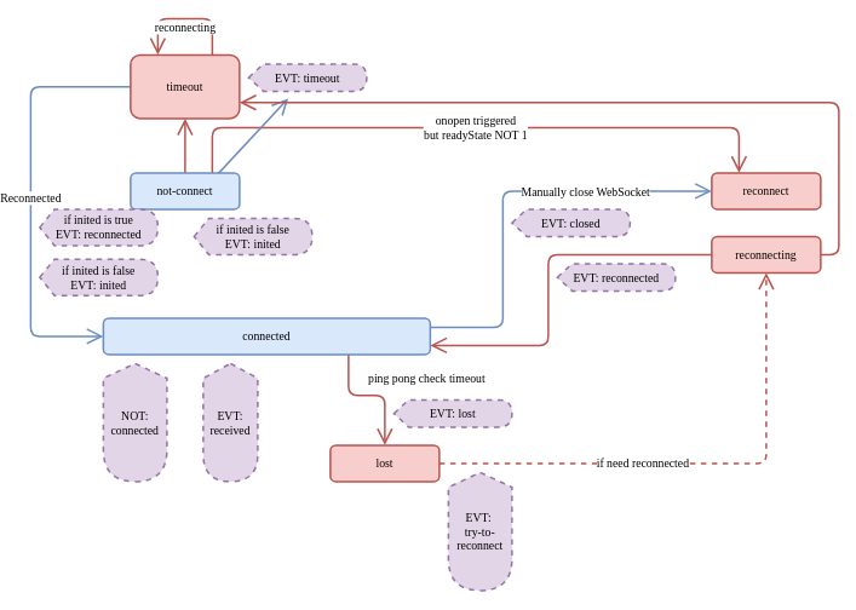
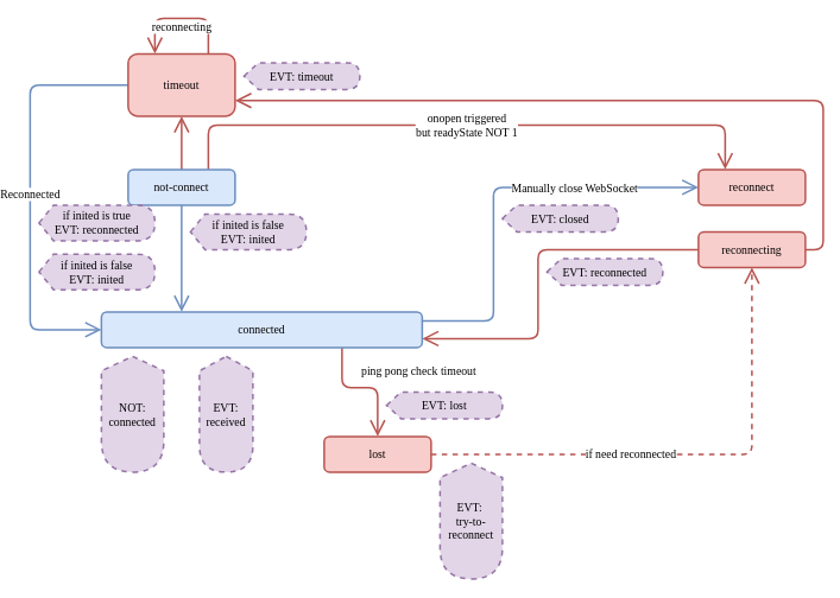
  <mxCell id="0" />
  <mxCell id="1" parent="0" />
  <mxCell id="2" value="onopen triggered&lt;br style=&quot;font-size: 13px;&quot;&gt;but readyState NOT 1" style="edgeStyle=orthogonalEdgeStyle;orthogonalLoop=1;jettySize=auto;html=1;exitX=0.75;exitY=0;exitDx=0;exitDy=0;entryX=0.25;entryY=0;entryDx=0;entryDy=0;endArrow=open;startSize=14;endSize=14;sourcePerimeterSpacing=8;targetPerimeterSpacing=8;elbow=vertical;fillColor=#f8cecc;strokeColor=#b85450;strokeWidth=2;fontFamily=Tahoma;fontSize=13;" edge="1" parent="1" source="5" target="15"><mxGeometry relative="1" as="geometry"><Array as="points"><mxPoint x="220" y="140" /><mxPoint x="800" y="140" /></Array></mxGeometry></mxCell>
- <mxCell id="3" style="orthogonalLoop=1;jettySize=auto;html=1;exitX=0.5;exitY=1;exitDx=0;exitDy=0;endArrow=open;startSize=14;endSize=14;sourcePerimeterSpacing=8;targetPerimeterSpacing=8;strokeWidth=2;fillColor=#dae8fc;strokeColor=#6c8ebf;fontFamily=Tahoma;fontSize=13;" edge="1" parent="1" source="5" target="29"><mxGeometry relative="1" as="geometry" /></mxCell>
+ <mxCell id="3" style="orthogonalLoop=1;jettySize=auto;html=1;exitX=0.5;exitY=1;exitDx=0;exitDy=0;entryX=0.25;entryY=0;entryDx=0;entryDy=0;endArrow=open;startSize=14;endSize=14;sourcePerimeterSpacing=8;targetPerimeterSpacing=8;strokeWidth=2;fillColor=#dae8fc;strokeColor=#6c8ebf;fontFamily=Tahoma;fontSize=13;" edge="1" parent="1" source="5" target="13"><mxGeometry relative="1" as="geometry" /></mxCell>
  <mxCell id="4" style="edgeStyle=orthogonalEdgeStyle;orthogonalLoop=1;jettySize=auto;html=1;exitX=0.5;exitY=0;exitDx=0;exitDy=0;entryX=0.5;entryY=1;entryDx=0;entryDy=0;endArrow=open;startSize=14;endSize=14;sourcePerimeterSpacing=8;targetPerimeterSpacing=8;strokeWidth=2;fillColor=#f8cecc;strokeColor=#b85450;fontFamily=Tahoma;fontSize=13;" edge="1" parent="1" source="5" target="18"><mxGeometry relative="1" as="geometry" /></mxCell>
  <mxCell id="5" value="not-connect" style="rounded=1;whiteSpace=wrap;html=1;hachureGap=4;pointerEvents=0;fillColor=#dae8fc;strokeColor=#6c8ebf;strokeWidth=2;fontFamily=Tahoma;fontSize=13;" vertex="1" parent="1"><mxGeometry x="130" y="190" width="120" height="40" as="geometry" /></mxCell>
  <mxCell id="6" value="" style="edgeStyle=orthogonalEdgeStyle;orthogonalLoop=1;jettySize=auto;html=1;exitX=0;exitY=0.5;exitDx=0;exitDy=0;entryX=1;entryY=0.75;entryDx=0;entryDy=0;endArrow=open;startSize=14;endSize=14;sourcePerimeterSpacing=8;targetPerimeterSpacing=8;fillColor=#f8cecc;strokeColor=#b85450;strokeWidth=2;fontFamily=Tahoma;fontSize=13;" edge="1" parent="1" source="8" target="13"><mxGeometry x="-0.719" relative="1" as="geometry"><Array as="points"><mxPoint x="590" y="280" /><mxPoint x="590" y="380" /></Array><mxPoint as="offset" /></mxGeometry></mxCell>
  <mxCell id="7" style="edgeStyle=orthogonalEdgeStyle;orthogonalLoop=1;jettySize=auto;html=1;exitX=1;exitY=0.5;exitDx=0;exitDy=0;entryX=1;entryY=0.75;entryDx=0;entryDy=0;endArrow=open;startSize=14;endSize=14;sourcePerimeterSpacing=8;targetPerimeterSpacing=8;strokeWidth=2;fillColor=#f8cecc;strokeColor=#b85450;fontFamily=Tahoma;fontSize=13;" edge="1" parent="1" source="8" target="18"><mxGeometry relative="1" as="geometry" /></mxCell>
  <mxCell id="8" value="reconnecting" style="rounded=1;whiteSpace=wrap;html=1;hachureGap=4;pointerEvents=0;fillColor=#f8cecc;strokeColor=#b85450;strokeWidth=2;fontFamily=Tahoma;fontSize=13;" vertex="1" parent="1"><mxGeometry x="770" y="260" width="120" height="40" as="geometry" /></mxCell>
  <mxCell id="9" style="edgeStyle=orthogonalEdgeStyle;orthogonalLoop=1;jettySize=auto;html=1;exitX=1;exitY=0.25;exitDx=0;exitDy=0;entryX=0;entryY=0.5;entryDx=0;entryDy=0;endArrow=open;startSize=14;endSize=14;sourcePerimeterSpacing=8;targetPerimeterSpacing=8;strokeWidth=2;fillColor=#dae8fc;strokeColor=#6c8ebf;fontFamily=Tahoma;fontSize=13;" edge="1" parent="1" source="13" target="15"><mxGeometry relative="1" as="geometry"><Array as="points"><mxPoint x="540" y="360" /><mxPoint x="540" y="210" /></Array></mxGeometry></mxCell>
  <mxCell id="10" value="Manually close WebSocket" style="edgeLabel;html=1;align=center;verticalAlign=middle;resizable=0;points=[];fontFamily=Tahoma;fontSize=13;" vertex="1" connectable="0" parent="9"><mxGeometry x="0.041" relative="1" as="geometry"><mxPoint x="81" as="offset" /></mxGeometry></mxCell>
  <mxCell id="11" style="edgeStyle=orthogonalEdgeStyle;orthogonalLoop=1;jettySize=auto;html=1;exitX=0.75;exitY=1;exitDx=0;exitDy=0;endArrow=open;startSize=14;endSize=14;sourcePerimeterSpacing=8;targetPerimeterSpacing=8;fillColor=#f8cecc;strokeColor=#b85450;strokeWidth=2;entryX=0.5;entryY=0;entryDx=0;entryDy=0;fontFamily=Tahoma;fontSize=13;" edge="1" parent="1" source="13" target="23"><mxGeometry relative="1" as="geometry"><mxPoint x="220" y="450" as="targetPoint" /></mxGeometry></mxCell>
  <mxCell id="12" value="ping pong check timeout" style="edgeLabel;html=1;align=left;verticalAlign=middle;resizable=0;points=[];fontFamily=Tahoma;fontSize=13;" vertex="1" connectable="0" parent="11"><mxGeometry x="0.039" y="1" relative="1" as="geometry"><mxPoint x="-8" y="-19" as="offset" /></mxGeometry></mxCell>
  <mxCell id="13" value="connected" style="rounded=1;whiteSpace=wrap;html=1;hachureGap=4;pointerEvents=0;fillColor=#dae8fc;strokeColor=#6c8ebf;strokeWidth=2;fontFamily=Tahoma;fontSize=13;" vertex="1" parent="1"><mxGeometry x="100" y="350" width="360" height="40" as="geometry" /></mxCell>
  <mxCell id="14" value="if inited is false&lt;br style=&quot;font-size: 13px;&quot;&gt;EVT: inited" style="shape=display;whiteSpace=wrap;html=1;hachureGap=4;pointerEvents=0;size=0.125;strokeWidth=2;fillColor=#e1d5e7;strokeColor=#9673a6;dashed=1;fontFamily=Tahoma;fontSize=13;" vertex="1" parent="1"><mxGeometry x="200" y="240" width="130" height="40" as="geometry" /></mxCell>
  <mxCell id="15" value="reconnect" style="rounded=1;whiteSpace=wrap;html=1;hachureGap=4;pointerEvents=0;fillColor=#f8cecc;strokeColor=#b85450;strokeWidth=2;fontFamily=Tahoma;fontSize=13;" vertex="1" parent="1"><mxGeometry x="770" y="190" width="120" height="40" as="geometry" /></mxCell>
  <mxCell id="16" value="Reconnected" style="edgeStyle=orthogonalEdgeStyle;orthogonalLoop=1;jettySize=auto;html=1;exitX=0;exitY=0.5;exitDx=0;exitDy=0;entryX=0;entryY=0.5;entryDx=0;entryDy=0;endArrow=open;startSize=14;endSize=14;sourcePerimeterSpacing=8;targetPerimeterSpacing=8;strokeWidth=2;fillColor=#dae8fc;strokeColor=#6c8ebf;fontFamily=Tahoma;fontSize=13;" edge="1" parent="1" source="18" target="13"><mxGeometry relative="1" as="geometry"><Array as="points"><mxPoint x="20" y="95" /><mxPoint x="20" y="370" /></Array></mxGeometry></mxCell>
  <mxCell id="17" style="edgeStyle=orthogonalEdgeStyle;orthogonalLoop=1;jettySize=auto;html=1;exitX=0.5;exitY=0;exitDx=0;exitDy=0;endArrow=open;startSize=14;endSize=14;sourcePerimeterSpacing=8;targetPerimeterSpacing=8;strokeWidth=2;entryX=0.5;entryY=0;entryDx=0;entryDy=0;fontFamily=Tahoma;fontSize=13;" edge="1" parent="1" source="18" target="18"><mxGeometry relative="1" as="geometry"><mxPoint x="210" y="0" as="targetPoint" /></mxGeometry></mxCell>
  <mxCell id="18" value="timeout" style="rounded=1;whiteSpace=wrap;html=1;hachureGap=4;pointerEvents=0;fillColor=#f8cecc;strokeColor=#b85450;strokeWidth=2;fontFamily=Tahoma;fontSize=13;" vertex="1" parent="1"><mxGeometry x="130" y="60" width="120" height="70" as="geometry" /></mxCell>
  <mxCell id="19" value="EVT: reconnected" style="shape=display;whiteSpace=wrap;html=1;hachureGap=4;pointerEvents=0;size=0.125;fillColor=#e1d5e7;strokeColor=#9673a6;dashed=1;strokeWidth=2;fontFamily=Tahoma;fontSize=13;" vertex="1" parent="1"><mxGeometry x="600" y="290" width="130" height="30" as="geometry" /></mxCell>
  <mxCell id="20" value="reconnecting" style="orthogonalLoop=1;jettySize=auto;html=1;exitX=0.75;exitY=0;exitDx=0;exitDy=0;entryX=0.25;entryY=0;entryDx=0;entryDy=0;endArrow=open;startSize=14;endSize=14;sourcePerimeterSpacing=8;targetPerimeterSpacing=8;strokeWidth=2;edgeStyle=elbowEdgeStyle;fillColor=#f8cecc;strokeColor=#b85450;fontFamily=Tahoma;fontSize=13;" edge="1" parent="1" source="18" target="18"><mxGeometry y="10" relative="1" as="geometry"><Array as="points"><mxPoint x="190" y="20" /></Array><mxPoint as="offset" /></mxGeometry></mxCell>
  <mxCell id="21" style="edgeStyle=orthogonalEdgeStyle;orthogonalLoop=1;jettySize=auto;html=1;exitX=1;exitY=0.5;exitDx=0;exitDy=0;entryX=0.5;entryY=1;entryDx=0;entryDy=0;endArrow=open;startSize=14;endSize=14;sourcePerimeterSpacing=8;targetPerimeterSpacing=8;strokeWidth=2;fillColor=#f8cecc;strokeColor=#b85450;dashed=1;fontFamily=Tahoma;fontSize=13;" edge="1" parent="1" source="23" target="8"><mxGeometry relative="1" as="geometry" /></mxCell>
  <mxCell id="22" value="if need reconnected" style="edgeLabel;html=1;align=center;verticalAlign=middle;resizable=0;points=[];fontFamily=Tahoma;fontSize=13;" vertex="1" connectable="0" parent="21"><mxGeometry x="-0.216" y="1" relative="1" as="geometry"><mxPoint as="offset" /></mxGeometry></mxCell>
  <mxCell id="23" value="lost" style="rounded=1;whiteSpace=wrap;html=1;hachureGap=4;pointerEvents=0;fillColor=#f8cecc;strokeColor=#b85450;strokeWidth=2;fontFamily=Tahoma;fontSize=13;" vertex="1" parent="1"><mxGeometry x="350" y="490" width="120" height="40" as="geometry" /></mxCell>
  <mxCell id="24" value="if inited is true&lt;br&gt;EVT: reconnected" style="shape=display;whiteSpace=wrap;html=1;hachureGap=4;pointerEvents=0;size=0.125;fillColor=#e1d5e7;strokeColor=#9673a6;dashed=1;strokeWidth=2;fontFamily=Tahoma;fontSize=13;" vertex="1" parent="1"><mxGeometry x="30" y="230" width="130" height="40" as="geometry" /></mxCell>
  <mxCell id="25" value="NOT: connected" style="shape=display;whiteSpace=wrap;html=1;hachureGap=4;pointerEvents=0;size=0.125;fillColor=#e1d5e7;strokeColor=#9673a6;dashed=1;strokeWidth=2;direction=south;fontFamily=Tahoma;fontSize=13;" vertex="1" parent="1"><mxGeometry x="100" y="400" width="70" height="130" as="geometry" /></mxCell>
  <mxCell id="26" value="EVT: received" style="shape=display;whiteSpace=wrap;html=1;hachureGap=4;pointerEvents=0;size=0.125;fillColor=#e1d5e7;strokeColor=#9673a6;dashed=1;strokeWidth=2;direction=south;fontFamily=Tahoma;fontSize=13;" vertex="1" parent="1"><mxGeometry x="210" y="400" width="60" height="130" as="geometry" /></mxCell>
  <mxCell id="27" value="EVT: lost" style="shape=display;whiteSpace=wrap;html=1;hachureGap=4;pointerEvents=0;size=0.125;fillColor=#e1d5e7;strokeColor=#9673a6;dashed=1;strokeWidth=2;direction=east;fontFamily=Tahoma;fontSize=13;" vertex="1" parent="1"><mxGeometry x="420" y="440" width="130" height="30" as="geometry" /></mxCell>
  <mxCell id="28" value="EVT:&amp;nbsp;&lt;br style=&quot;font-size: 13px;&quot;&gt;try-to-reconnect" style="shape=display;whiteSpace=wrap;html=1;hachureGap=4;pointerEvents=0;size=0.125;fillColor=#e1d5e7;strokeColor=#9673a6;dashed=1;strokeWidth=2;direction=south;fontFamily=Tahoma;fontSize=13;" vertex="1" parent="1"><mxGeometry x="480" y="520" width="70" height="130" as="geometry" /></mxCell>
  <mxCell id="29" value="EVT: timeout" style="shape=display;whiteSpace=wrap;html=1;hachureGap=4;pointerEvents=0;size=0.125;fillColor=#e1d5e7;strokeColor=#9673a6;dashed=1;strokeWidth=2;direction=east;fontFamily=Tahoma;fontSize=13;" vertex="1" parent="1"><mxGeometry x="260" y="70" width="130" height="30" as="geometry" /></mxCell>
  <mxCell id="30" value="EVT: closed" style="shape=display;whiteSpace=wrap;html=1;hachureGap=4;pointerEvents=0;size=0.125;fillColor=#e1d5e7;strokeColor=#9673a6;dashed=1;strokeWidth=2;fontFamily=Tahoma;fontSize=13;" vertex="1" parent="1"><mxGeometry x="550" y="230" width="130" height="30" as="geometry" /></mxCell>
  <mxCell id="31" value="if inited is false&lt;br style=&quot;font-size: 13px;&quot;&gt;EVT: inited" style="shape=display;whiteSpace=wrap;html=1;hachureGap=4;pointerEvents=0;size=0.125;strokeWidth=2;fillColor=#e1d5e7;strokeColor=#9673a6;dashed=1;fontFamily=Tahoma;fontSize=13;" vertex="1" parent="1"><mxGeometry x="30" y="285" width="130" height="40" as="geometry" /></mxCell>
